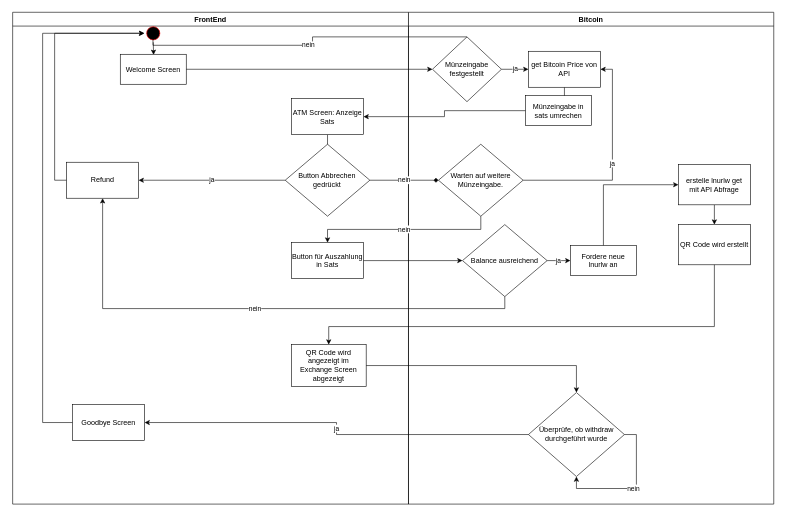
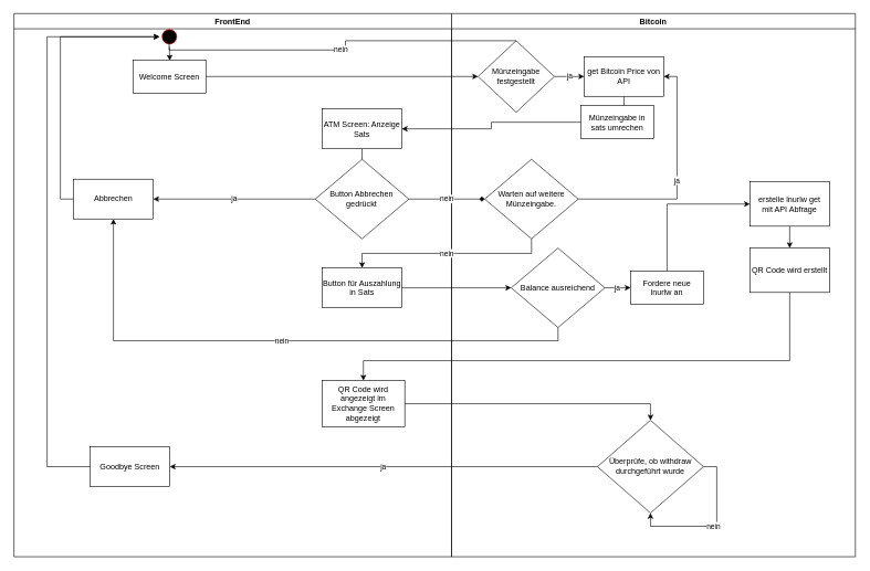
  <mxCell id="0" />
  <mxCell id="1" parent="0" />
  <mxCell id="2" value="FrontEnd" style="swimlane;whiteSpace=wrap" parent="1" vertex="1"><mxGeometry x="20" y="20" width="660" height="820" as="geometry" /></mxCell>
  <mxCell id="3" style="edgeStyle=orthogonalEdgeStyle;rounded=0;orthogonalLoop=1;jettySize=auto;html=1;exitX=0.5;exitY=1;exitDx=0;exitDy=0;entryX=0.505;entryY=0.02;entryDx=0;entryDy=0;entryPerimeter=0;" parent="2" source="4" target="5" edge="1"><mxGeometry relative="1" as="geometry" /></mxCell>
  <mxCell id="4" value="" style="ellipse;shape=startState;fillColor=#000000;strokeColor=#ff0000;" parent="2" vertex="1"><mxGeometry x="219.44" y="20" width="30" height="30" as="geometry" /></mxCell>
  <mxCell id="5" value="Welcome Screen" style="" parent="2" vertex="1"><mxGeometry x="179.44" y="70" width="110" height="50" as="geometry" /></mxCell>
  <mxCell id="6" value="" style="edgeStyle=orthogonalEdgeStyle;rounded=0;orthogonalLoop=1;jettySize=auto;html=1;" parent="2" source="7" target="10" edge="1"><mxGeometry relative="1" as="geometry" /></mxCell>
  <mxCell id="7" value="ATM Screen: Anzeige Sats" style="rounded=0;whiteSpace=wrap;html=1;" parent="2" vertex="1"><mxGeometry x="465" y="144" width="120" height="60" as="geometry" /></mxCell>
  <mxCell id="8" value="Button für Auszahlung in Sats" style="rounded=0;whiteSpace=wrap;html=1;" parent="2" vertex="1"><mxGeometry x="465" y="384" width="120" height="60" as="geometry" /></mxCell>
  <mxCell id="9" value="ja" style="edgeStyle=orthogonalEdgeStyle;rounded=0;orthogonalLoop=1;jettySize=auto;html=1;" edge="1" parent="2" source="10" target="12"><mxGeometry relative="1" as="geometry" /></mxCell>
  <mxCell id="10" value="Button Abbrechen gedrückt" style="rhombus;whiteSpace=wrap;html=1;" vertex="1" parent="2"><mxGeometry x="454.44" y="220" width="141.12" height="120" as="geometry" /></mxCell>
  <mxCell id="11" style="edgeStyle=orthogonalEdgeStyle;rounded=0;orthogonalLoop=1;jettySize=auto;html=1;entryX=0;entryY=0.5;entryDx=0;entryDy=0;exitX=0;exitY=0.5;exitDx=0;exitDy=0;" edge="1" parent="2" source="12" target="4"><mxGeometry relative="1" as="geometry" /></mxCell>
- <mxCell id="12" value="Refund" style="whiteSpace=wrap;html=1;" vertex="1" parent="2"><mxGeometry x="90" y="250" width="120" height="60" as="geometry" /></mxCell>
+ <mxCell id="12" value="Abbrechen" style="whiteSpace=wrap;html=1;" vertex="1" parent="2"><mxGeometry x="90" y="250" width="120" height="60" as="geometry" /></mxCell>
  <mxCell id="13" style="edgeStyle=orthogonalEdgeStyle;rounded=0;orthogonalLoop=1;jettySize=auto;html=1;entryX=0;entryY=0.5;entryDx=0;entryDy=0;" edge="1" parent="2" source="14" target="4"><mxGeometry relative="1" as="geometry"><Array as="points"><mxPoint x="50" y="684" /><mxPoint x="50" y="35" /></Array></mxGeometry></mxCell>
- <mxCell id="14" value="Goodbye Screen" style="whiteSpace=wrap;html=1;rounded=0;" vertex="1" parent="2"><mxGeometry x="100" y="654" width="120" height="60" as="geometry" /></mxCell>
+ <mxCell id="14" value="Goodbye Screen" style="whiteSpace=wrap;html=1;rounded=0;" vertex="1" parent="2"><mxGeometry x="115" y="654" width="120" height="60" as="geometry" /></mxCell>
  <mxCell id="15" value="QR Code wird&lt;br&gt;angezeigt im &lt;br&gt;Exchange Screen abgezeigt" style="rounded=0;whiteSpace=wrap;html=1;" parent="2" vertex="1"><mxGeometry x="465" y="554" width="124.44" height="70" as="geometry" /></mxCell>
  <mxCell id="16" value="Bitcoin" style="swimlane;whiteSpace=wrap" parent="1" vertex="1"><mxGeometry x="680" y="20" width="609" height="820" as="geometry" /></mxCell>
  <mxCell id="17" style="edgeStyle=orthogonalEdgeStyle;rounded=0;orthogonalLoop=1;jettySize=auto;html=1;exitX=0.5;exitY=0;exitDx=0;exitDy=0;entryX=0;entryY=0.5;entryDx=0;entryDy=0;" edge="1" parent="16" source="18" target="20"><mxGeometry relative="1" as="geometry"><mxPoint x="200" y="384" as="targetPoint" /></mxGeometry></mxCell>
  <mxCell id="18" value="Fordere neue &#10;lnurlw an" style="" parent="16" vertex="1"><mxGeometry x="270" y="389" width="110" height="50" as="geometry" /></mxCell>
  <mxCell id="19" style="edgeStyle=orthogonalEdgeStyle;rounded=0;orthogonalLoop=1;jettySize=auto;html=1;exitX=0.5;exitY=1;exitDx=0;exitDy=0;entryX=0.5;entryY=0;entryDx=0;entryDy=0;" edge="1" parent="16" source="20" target="21"><mxGeometry relative="1" as="geometry" /></mxCell>
  <mxCell id="20" value="erstelle lnurlw get &#10;mit API Abfrage" style="" parent="16" vertex="1"><mxGeometry x="450" y="254" width="120" height="67" as="geometry" /></mxCell>
  <mxCell id="21" value="QR Code wird erstellt" style="" parent="16" vertex="1"><mxGeometry x="450" y="354" width="120" height="67" as="geometry" /></mxCell>
  <mxCell id="22" value="ja" style="edgeStyle=orthogonalEdgeStyle;rounded=0;orthogonalLoop=1;jettySize=auto;html=1;entryX=0;entryY=0.5;entryDx=0;entryDy=0;" edge="1" parent="16" source="23" target="18"><mxGeometry relative="1" as="geometry" /></mxCell>
  <mxCell id="23" value="Balance ausreichend" style="rhombus;whiteSpace=wrap;html=1;" vertex="1" parent="16"><mxGeometry x="90" y="354" width="141.12" height="120" as="geometry" /></mxCell>
- <mxCell id="24" value="Überprüfe, ob withdraw durchgeführt wurde" style="rhombus;whiteSpace=wrap;html=1;rounded=0;" vertex="1" parent="16"><mxGeometry x="200" y="634" width="160" height="140" as="geometry" /></mxCell>
+ <mxCell id="24" value="Überprüfe, ob withdraw durchgeführt wurde" style="rhombus;whiteSpace=wrap;html=1;rounded=0;" vertex="1" parent="16"><mxGeometry x="220" y="614" width="160" height="140" as="geometry" /></mxCell>
  <mxCell id="25" value="nein" style="edgeStyle=orthogonalEdgeStyle;rounded=0;orthogonalLoop=1;jettySize=auto;html=1;exitX=1;exitY=0.5;exitDx=0;exitDy=0;" edge="1" parent="16" source="24" target="24"><mxGeometry relative="1" as="geometry" /></mxCell>
  <mxCell id="26" style="edgeStyle=orthogonalEdgeStyle;rounded=0;orthogonalLoop=1;jettySize=auto;html=1;entryX=0.5;entryY=0;entryDx=0;entryDy=0;" edge="1" parent="16" source="27" target="28"><mxGeometry relative="1" as="geometry" /></mxCell>
  <mxCell id="27" value="get Bitcoin Price von API" style="rounded=0;whiteSpace=wrap;html=1;" parent="16" vertex="1"><mxGeometry x="200" y="65" width="120" height="60" as="geometry" /></mxCell>
  <mxCell id="28" value="Münzeingabe in &#10;sats umrechen" style="" parent="16" vertex="1"><mxGeometry x="195" y="139" width="110" height="50" as="geometry" /></mxCell>
  <mxCell id="29" value="ja" style="edgeStyle=orthogonalEdgeStyle;rounded=0;orthogonalLoop=1;jettySize=auto;html=1;entryX=1;entryY=0.5;entryDx=0;entryDy=0;" edge="1" parent="16" source="30" target="27"><mxGeometry relative="1" as="geometry" /></mxCell>
  <mxCell id="30" value="Warten auf weitere Münzeingabe." style="rhombus;whiteSpace=wrap;html=1;" parent="16" vertex="1"><mxGeometry x="50" y="220" width="141.12" height="120" as="geometry" /></mxCell>
  <mxCell id="31" value="ja" style="edgeStyle=orthogonalEdgeStyle;rounded=0;orthogonalLoop=1;jettySize=auto;html=1;entryX=0;entryY=0.5;entryDx=0;entryDy=0;" edge="1" parent="16" source="32" target="27"><mxGeometry relative="1" as="geometry" /></mxCell>
  <mxCell id="32" value="Münzeingabe festgestellt" style="rhombus;whiteSpace=wrap;html=1;" parent="16" vertex="1"><mxGeometry x="40" y="41" width="115" height="108" as="geometry" /></mxCell>
  <mxCell id="33" style="edgeStyle=orthogonalEdgeStyle;rounded=0;orthogonalLoop=1;jettySize=auto;html=1;exitX=1;exitY=0.5;exitDx=0;exitDy=0;entryX=0;entryY=0.5;entryDx=0;entryDy=0;" edge="1" parent="1" source="8" target="23"><mxGeometry relative="1" as="geometry" /></mxCell>
  <mxCell id="34" value="nein" style="edgeStyle=orthogonalEdgeStyle;rounded=0;orthogonalLoop=1;jettySize=auto;html=1;entryX=0.5;entryY=1;entryDx=0;entryDy=0;exitX=0.5;exitY=1;exitDx=0;exitDy=0;" edge="1" parent="1" source="23" target="12"><mxGeometry relative="1" as="geometry" /></mxCell>
  <mxCell id="35" value="ja" style="edgeStyle=orthogonalEdgeStyle;rounded=0;orthogonalLoop=1;jettySize=auto;html=1;" edge="1" parent="1" source="24" target="14"><mxGeometry relative="1" as="geometry" /></mxCell>
  <mxCell id="36" value="nein" style="edgeStyle=orthogonalEdgeStyle;rounded=0;orthogonalLoop=1;jettySize=auto;html=1;entryX=0.5;entryY=0;entryDx=0;entryDy=0;exitX=0.5;exitY=1;exitDx=0;exitDy=0;" edge="1" parent="1" source="30" target="8"><mxGeometry relative="1" as="geometry" /></mxCell>
  <mxCell id="37" value="nein" style="edgeStyle=orthogonalEdgeStyle;rounded=0;orthogonalLoop=1;jettySize=auto;html=1;endArrow=diamond;" edge="1" parent="1" source="10" target="30"><mxGeometry relative="1" as="geometry" /></mxCell>
  <mxCell id="38" value="" style="edgeStyle=orthogonalEdgeStyle;rounded=0;orthogonalLoop=1;jettySize=auto;html=1;entryX=0.5;entryY=0;entryDx=0;entryDy=0;" edge="1" parent="1" source="15" target="24"><mxGeometry relative="1" as="geometry" /></mxCell>
  <mxCell id="39" style="edgeStyle=orthogonalEdgeStyle;rounded=0;orthogonalLoop=1;jettySize=auto;html=1;entryX=0;entryY=0.5;entryDx=0;entryDy=0;" edge="1" parent="1" source="5" target="32"><mxGeometry relative="1" as="geometry" /></mxCell>
  <mxCell id="40" style="edgeStyle=orthogonalEdgeStyle;rounded=0;orthogonalLoop=1;jettySize=auto;html=1;entryX=1;entryY=0.5;entryDx=0;entryDy=0;" edge="1" parent="1" source="28" target="7"><mxGeometry relative="1" as="geometry" /></mxCell>
  <mxCell id="41" style="edgeStyle=orthogonalEdgeStyle;rounded=0;orthogonalLoop=1;jettySize=auto;html=1;" edge="1" parent="1" source="21" target="15"><mxGeometry relative="1" as="geometry"><Array as="points"><mxPoint x="1190" y="544" /><mxPoint x="547" y="544" /></Array></mxGeometry></mxCell>
  <mxCell id="42" value="nein" style="edgeStyle=orthogonalEdgeStyle;rounded=0;orthogonalLoop=1;jettySize=auto;html=1;exitX=0.5;exitY=0;exitDx=0;exitDy=0;" edge="1" parent="1" source="32"><mxGeometry relative="1" as="geometry"><mxPoint x="254" y="55" as="targetPoint" /><Array as="points"><mxPoint x="520" y="61" /><mxPoint x="520" y="75" /><mxPoint x="254" y="75" /></Array></mxGeometry></mxCell>
